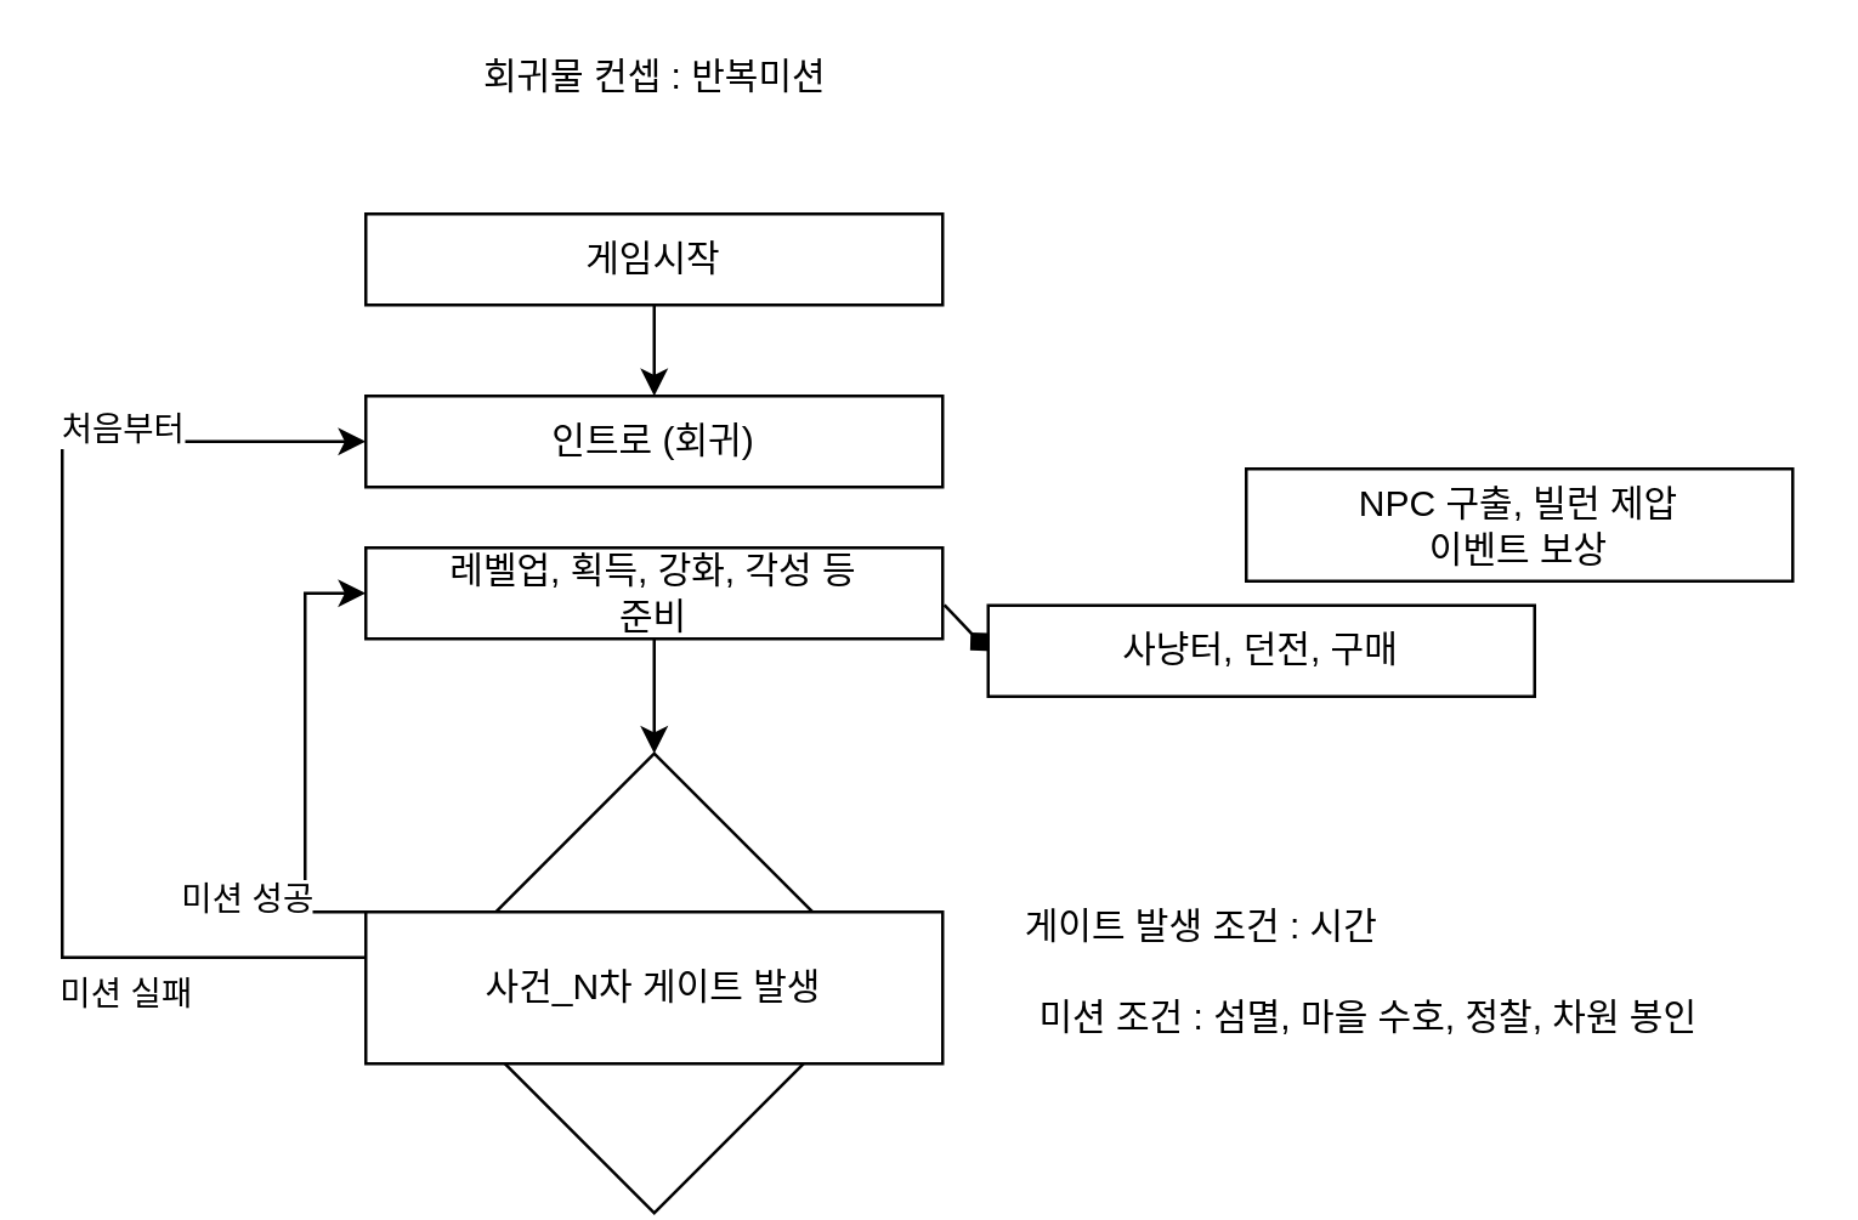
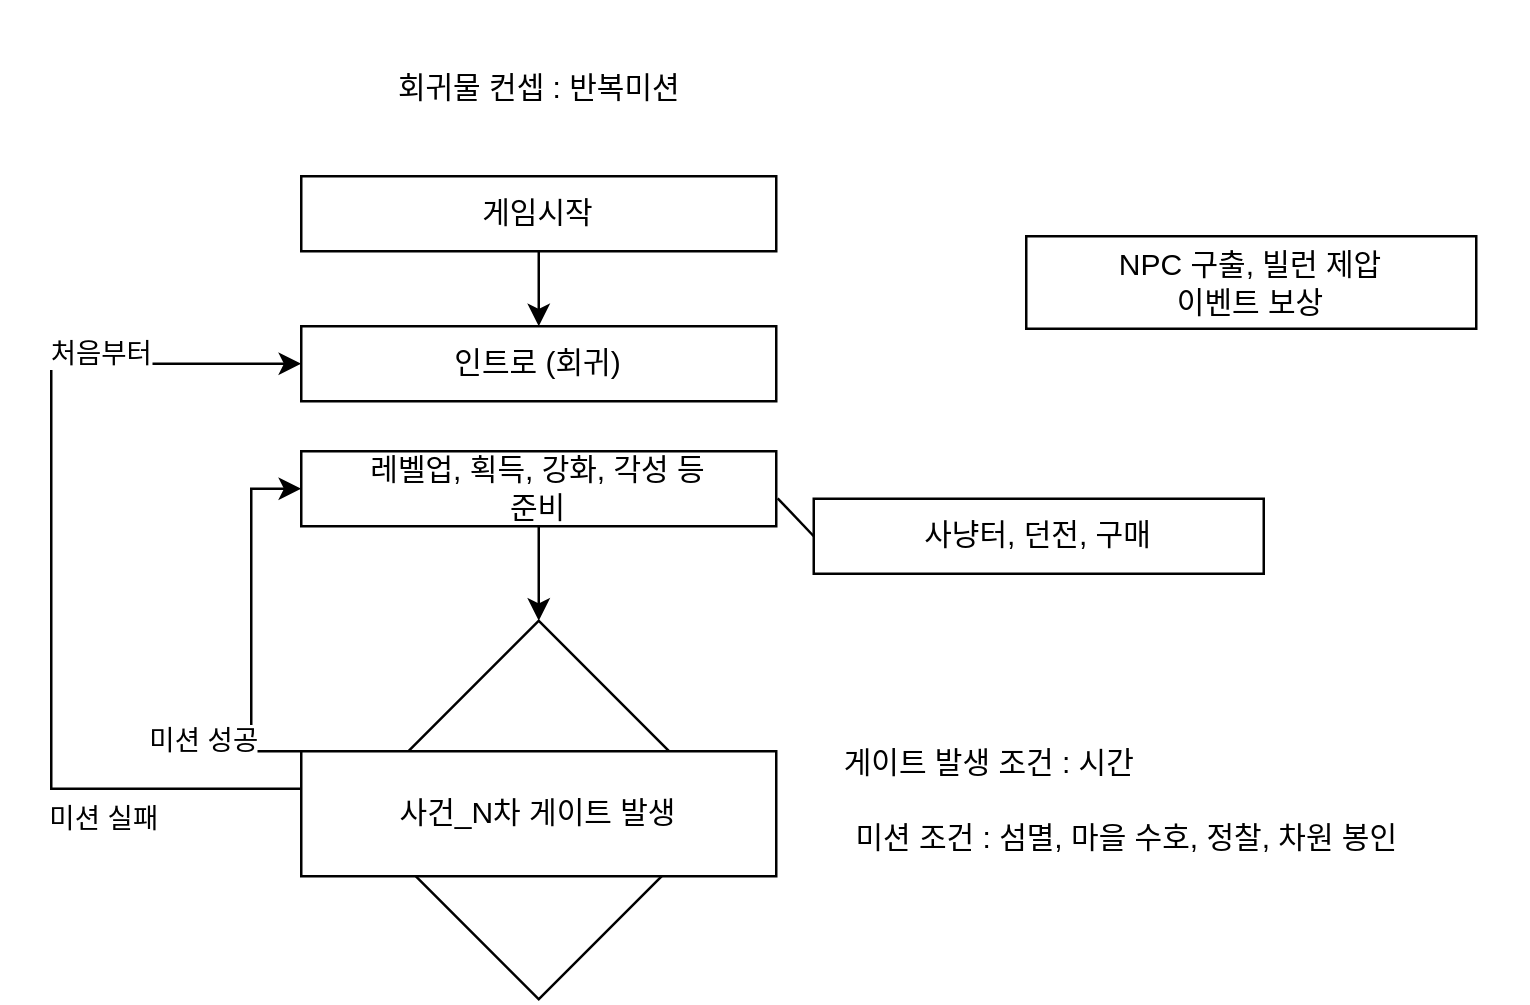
  <mxCell id="0" />
  <mxCell id="1" parent="0" />
  <mxCell id="2" value="인트로 (회귀)" style="text;html=1;align=center;verticalAlign=middle;whiteSpace=wrap;rounded=0;fillColor=default;strokeColor=default;" vertex="1" parent="1"><mxGeometry x="120" y="130" width="190" height="30" as="geometry" /></mxCell>
  <mxCell id="3" style="edgeStyle=orthogonalEdgeStyle;rounded=0;orthogonalLoop=1;jettySize=auto;html=1;" edge="1" parent="1" source="4"><mxGeometry relative="1" as="geometry"><mxPoint x="215" y="130" as="targetPoint" /></mxGeometry></mxCell>
  <mxCell id="4" value="게임시작" style="text;html=1;align=center;verticalAlign=middle;whiteSpace=wrap;rounded=0;fillColor=default;strokeColor=default;" vertex="1" parent="1"><mxGeometry x="120" y="70" width="190" height="30" as="geometry" /></mxCell>
  <mxCell id="5" style="edgeStyle=orthogonalEdgeStyle;rounded=0;orthogonalLoop=1;jettySize=auto;html=1;entryX=0;entryY=0;entryDx=0;entryDy=0;" edge="1" parent="1" source="6" target="9"><mxGeometry relative="1" as="geometry" /></mxCell>
  <mxCell id="6" value="레벨업, 획득, 강화, 각성 등&lt;div&gt;준비&lt;/div&gt;" style="text;html=1;align=center;verticalAlign=middle;whiteSpace=wrap;rounded=0;fillColor=default;strokeColor=default;" vertex="1" parent="1"><mxGeometry x="120" y="180" width="190" height="30" as="geometry" /></mxCell>
- <mxCell id="7" value="회귀물 컨셉 : 반복미션" style="text;html=1;align=center;verticalAlign=middle;resizable=0;points=[];autosize=1;strokeColor=none;fillColor=none;" vertex="1" parent="1"><mxGeometry x="145" y="10" width="140" height="30" as="geometry" /></mxCell>
- <mxCell id="8" value="" style="endArrow=diamond;html=1;rounded=0;exitX=1.003;exitY=0.627;exitDx=0;exitDy=0;entryX=0;entryY=0.5;entryDx=0;entryDy=0;exitPerimeter=0;" edge="1" parent="1" source="6" target="16"><mxGeometry width="50" height="50" relative="1" as="geometry"><mxPoint x="320" y="205" as="sourcePoint" /><mxPoint x="370" y="186" as="targetPoint" /></mxGeometry></mxCell>
+ <mxCell id="7" value="회귀물 컨셉 : 반복미션" style="text;html=1;align=center;verticalAlign=middle;resizable=0;points=[];autosize=1;strokeColor=none;fillColor=none;" vertex="1" parent="1"><mxGeometry x="145" y="20" width="140" height="30" as="geometry" /></mxCell>
+ <mxCell id="8" value="" style="endArrow=none;html=1;rounded=0;exitX=1.003;exitY=0.627;exitDx=0;exitDy=0;entryX=0;entryY=0.5;entryDx=0;entryDy=0;exitPerimeter=0;" edge="1" parent="1" source="6" target="16"><mxGeometry width="50" height="50" relative="1" as="geometry"><mxPoint x="320" y="205" as="sourcePoint" /><mxPoint x="370" y="186" as="targetPoint" /></mxGeometry></mxCell>
  <mxCell id="9" value="" style="whiteSpace=wrap;html=1;aspect=fixed;rotation=45;" vertex="1" parent="1"><mxGeometry x="161.5" y="270" width="107" height="107" as="geometry" /></mxCell>
  <mxCell id="10" style="edgeStyle=orthogonalEdgeStyle;rounded=0;orthogonalLoop=1;jettySize=auto;html=1;entryX=0;entryY=0.5;entryDx=0;entryDy=0;exitX=0;exitY=0.5;exitDx=0;exitDy=0;" edge="1" parent="1" source="15" target="6"><mxGeometry relative="1" as="geometry"><Array as="points"><mxPoint x="120" y="300" /><mxPoint x="100" y="300" /><mxPoint x="100" y="195" /></Array></mxGeometry></mxCell>
  <mxCell id="11" value="미션 성공" style="edgeLabel;html=1;align=center;verticalAlign=middle;resizable=0;points=[];" vertex="1" connectable="0" parent="10"><mxGeometry x="0.012" y="-1" relative="1" as="geometry"><mxPoint x="-21" y="36" as="offset" /></mxGeometry></mxCell>
  <mxCell id="12" style="edgeStyle=orthogonalEdgeStyle;rounded=0;orthogonalLoop=1;jettySize=auto;html=1;exitX=0;exitY=0.5;exitDx=0;exitDy=0;" edge="1" parent="1" source="15"><mxGeometry relative="1" as="geometry"><mxPoint x="120" y="145" as="targetPoint" /><Array as="points"><mxPoint x="20" y="315" /><mxPoint x="20" y="145" /></Array></mxGeometry></mxCell>
  <mxCell id="13" value="미션 실패" style="edgeLabel;html=1;align=center;verticalAlign=middle;resizable=0;points=[];" vertex="1" connectable="0" parent="12"><mxGeometry x="-0.344" y="-4" relative="1" as="geometry"><mxPoint x="16" y="26" as="offset" /></mxGeometry></mxCell>
  <mxCell id="14" value="처음부터" style="edgeLabel;html=1;align=center;verticalAlign=middle;resizable=0;points=[];" vertex="1" connectable="0" parent="12"><mxGeometry x="0.803" y="-3" relative="1" as="geometry"><mxPoint x="-44" y="-8" as="offset" /></mxGeometry></mxCell>
  <mxCell id="15" value="사건_N차 게이트 발생" style="text;html=1;align=center;verticalAlign=middle;whiteSpace=wrap;rounded=0;fillColor=default;strokeColor=default;" vertex="1" parent="1"><mxGeometry x="120" y="300" width="190" height="50" as="geometry" /></mxCell>
  <mxCell id="16" value="사냥터, 던전, 구매" style="text;html=1;align=center;verticalAlign=middle;whiteSpace=wrap;rounded=0;fillColor=default;strokeColor=default;" vertex="1" parent="1"><mxGeometry x="325" y="199" width="180" height="30" as="geometry" /></mxCell>
- <mxCell id="17" value="NPC 구출, 빌런 제압&lt;div&gt;&lt;span style=&quot;text-wrap: nowrap;&quot;&gt;이벤트&lt;/span&gt;&amp;nbsp;보상&lt;/div&gt;" style="text;html=1;align=center;verticalAlign=middle;whiteSpace=wrap;rounded=0;fillColor=default;strokeColor=default;" vertex="1" parent="1"><mxGeometry x="410" y="154" width="180" height="37" as="geometry" /></mxCell>
+ <mxCell id="17" value="NPC 구출, 빌런 제압&lt;div&gt;&lt;span style=&quot;text-wrap: nowrap;&quot;&gt;이벤트&lt;/span&gt;&amp;nbsp;보상&lt;/div&gt;" style="text;html=1;align=center;verticalAlign=middle;whiteSpace=wrap;rounded=0;fillColor=default;strokeColor=default;" vertex="1" parent="1"><mxGeometry x="410" y="94" width="180" height="37" as="geometry" /></mxCell>
  <mxCell id="18" value="게이트 발생 조건 : 시간" style="text;html=1;align=center;verticalAlign=middle;resizable=0;points=[];autosize=1;strokeColor=none;fillColor=none;" vertex="1" parent="1"><mxGeometry x="320" y="290" width="150" height="30" as="geometry" /></mxCell>
  <mxCell id="19" value="미션 조건 : 섬멸, 마을 수호, 정찰, 차원 봉인" style="text;html=1;align=center;verticalAlign=middle;resizable=0;points=[];autosize=1;strokeColor=none;fillColor=none;" vertex="1" parent="1"><mxGeometry x="320" y="320" width="260" height="30" as="geometry" /></mxCell>
